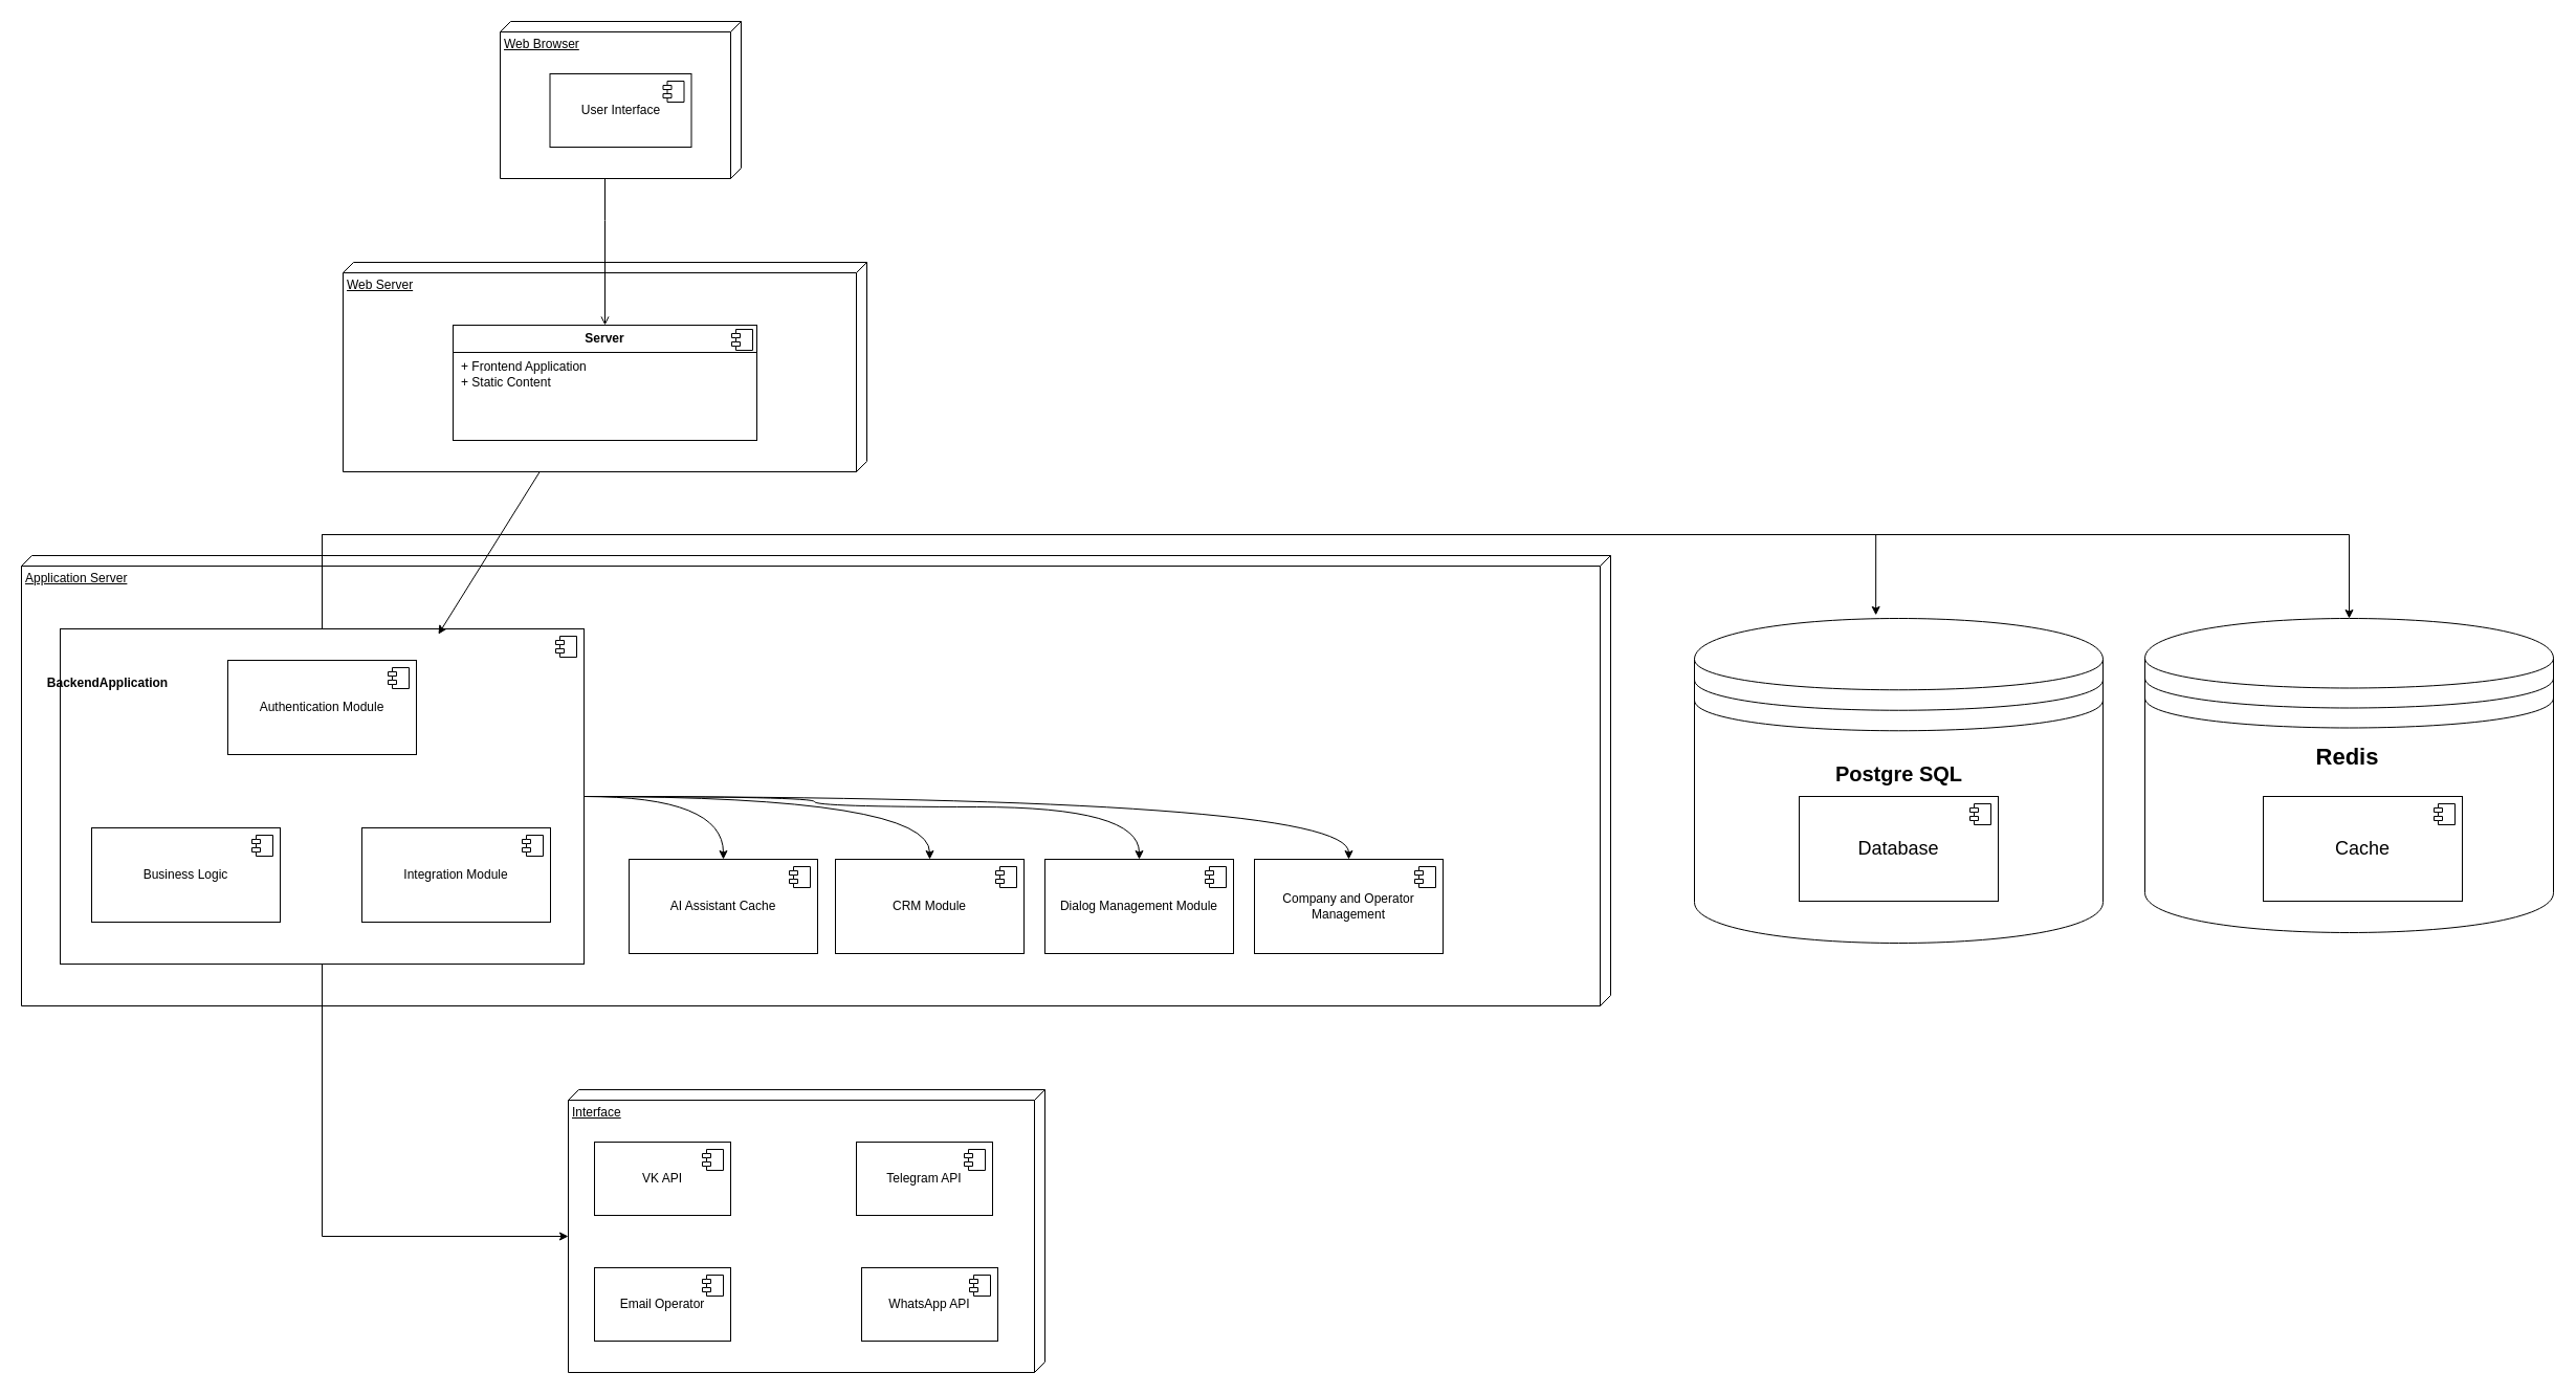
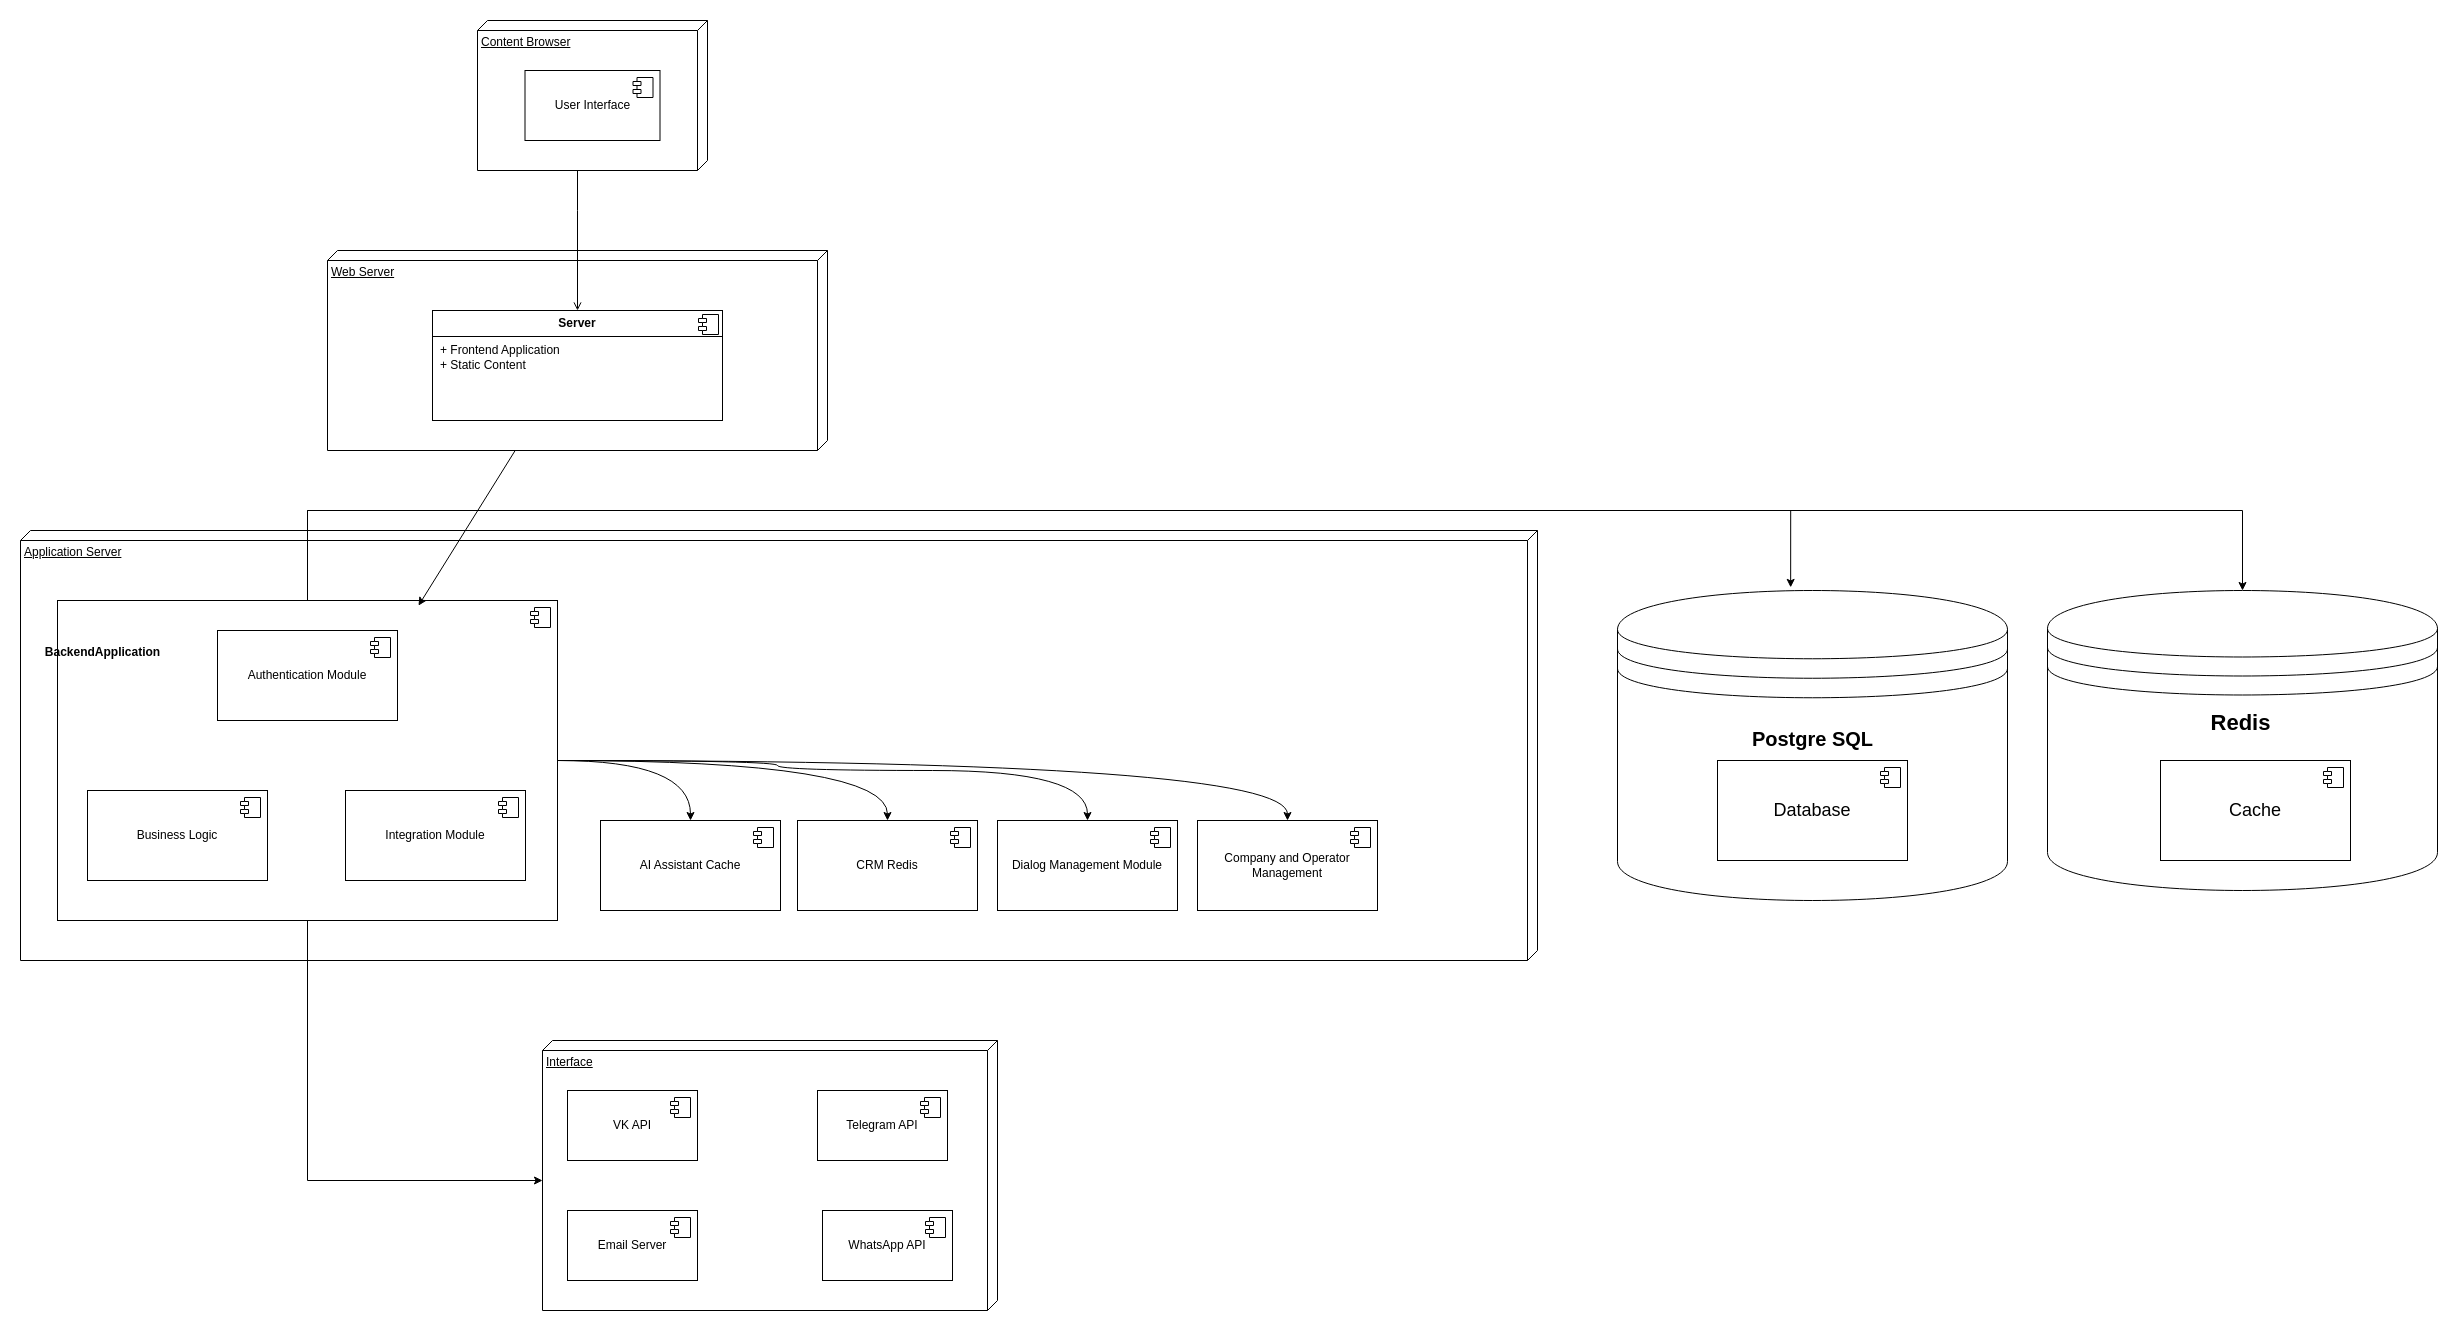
  <mxCell id="0" />
  <mxCell id="1" parent="0" />
- <mxCell id="2" value="Web Browser&lt;div&gt;&lt;br&gt;&lt;/div&gt;" style="verticalAlign=top;align=left;spacingTop=8;spacingLeft=2;spacingRight=12;shape=cube;size=10;direction=south;fontStyle=4;html=1;whiteSpace=wrap;" vertex="1" parent="1"><mxGeometry x="477" y="20" width="230" height="150" as="geometry" /></mxCell>
+ <mxCell id="2" value="Content Browser&lt;div&gt;&lt;br&gt;&lt;/div&gt;" style="verticalAlign=top;align=left;spacingTop=8;spacingLeft=2;spacingRight=12;shape=cube;size=10;direction=south;fontStyle=4;html=1;whiteSpace=wrap;" vertex="1" parent="1"><mxGeometry x="477" y="20" width="230" height="150" as="geometry" /></mxCell>
  <mxCell id="3" value="User Interface" style="html=1;dropTarget=0;whiteSpace=wrap;" vertex="1" parent="1"><mxGeometry x="524.5" y="70" width="135" height="70" as="geometry" /></mxCell>
  <mxCell id="4" value="" style="shape=module;jettyWidth=8;jettyHeight=4;" vertex="1" parent="3"><mxGeometry x="1" width="20" height="20" relative="1" as="geometry"><mxPoint x="-27" y="7" as="offset" /></mxGeometry></mxCell>
  <mxCell id="5" value="Web Server" style="verticalAlign=top;align=left;spacingTop=8;spacingLeft=2;spacingRight=12;shape=cube;size=10;direction=south;fontStyle=4;html=1;whiteSpace=wrap;" vertex="1" parent="1"><mxGeometry x="327" y="250" width="500" height="200" as="geometry" /></mxCell>
  <mxCell id="6" value="&lt;p style=&quot;margin:0px;margin-top:6px;text-align:center;&quot;&gt;&lt;b&gt;Server&lt;/b&gt;&lt;/p&gt;&lt;hr size=&quot;1&quot; style=&quot;border-style:solid;&quot;&gt;&lt;p style=&quot;margin:0px;margin-left:8px;&quot;&gt;+ Frontend Application&amp;nbsp;&lt;br&gt;+ Static Content&amp;nbsp;&lt;/p&gt;" style="align=left;overflow=fill;html=1;dropTarget=0;whiteSpace=wrap;" vertex="1" parent="1"><mxGeometry x="432" y="310" width="290" height="110" as="geometry" /></mxCell>
  <mxCell id="7" value="" style="shape=component;jettyWidth=8;jettyHeight=4;" vertex="1" parent="6"><mxGeometry x="1" width="20" height="20" relative="1" as="geometry"><mxPoint x="-24" y="4" as="offset" /></mxGeometry></mxCell>
  <mxCell id="8" value="Application Server" style="verticalAlign=top;align=left;spacingTop=8;spacingLeft=2;spacingRight=12;shape=cube;size=10;direction=south;fontStyle=4;html=1;whiteSpace=wrap;" vertex="1" parent="1"><mxGeometry x="20" y="530" width="1517" height="430" as="geometry" /></mxCell>
  <mxCell id="9" style="edgeStyle=orthogonalEdgeStyle;rounded=0;orthogonalLoop=1;jettySize=auto;html=1;entryX=0.5;entryY=0;entryDx=0;entryDy=0;curved=1;" edge="1" parent="1" source="14" target="22"><mxGeometry relative="1" as="geometry" /></mxCell>
  <mxCell id="10" style="edgeStyle=orthogonalEdgeStyle;rounded=0;orthogonalLoop=1;jettySize=auto;html=1;entryX=0.5;entryY=0;entryDx=0;entryDy=0;curved=1;" edge="1" parent="1" source="14" target="24"><mxGeometry relative="1" as="geometry" /></mxCell>
  <mxCell id="11" style="edgeStyle=orthogonalEdgeStyle;rounded=0;orthogonalLoop=1;jettySize=auto;html=1;curved=1;" edge="1" parent="1" source="14" target="26"><mxGeometry relative="1" as="geometry"><Array as="points"><mxPoint x="777" y="760" /><mxPoint x="777" y="770" /><mxPoint x="1087" y="770" /></Array></mxGeometry></mxCell>
  <mxCell id="12" style="edgeStyle=orthogonalEdgeStyle;rounded=0;orthogonalLoop=1;jettySize=auto;html=1;entryX=0.5;entryY=0;entryDx=0;entryDy=0;curved=1;" edge="1" parent="1" source="14" target="28"><mxGeometry relative="1" as="geometry" /></mxCell>
  <mxCell id="13" style="edgeStyle=orthogonalEdgeStyle;rounded=0;orthogonalLoop=1;jettySize=auto;html=1;entryX=0.5;entryY=0;entryDx=0;entryDy=0;" edge="1" parent="1" source="14" target="34"><mxGeometry relative="1" as="geometry"><Array as="points"><mxPoint x="307" y="510" /><mxPoint x="2242" y="510" /></Array></mxGeometry></mxCell>
  <mxCell id="14" value="" style="html=1;dropTarget=0;whiteSpace=wrap;" vertex="1" parent="1"><mxGeometry x="57" y="600" width="500" height="320" as="geometry" /></mxCell>
  <mxCell id="15" value="" style="shape=module;jettyWidth=8;jettyHeight=4;" vertex="1" parent="14"><mxGeometry x="1" width="20" height="20" relative="1" as="geometry"><mxPoint x="-27" y="7" as="offset" /></mxGeometry></mxCell>
  <mxCell id="16" value="Authentication Module" style="html=1;dropTarget=0;whiteSpace=wrap;" vertex="1" parent="1"><mxGeometry x="217" y="630" width="180" height="90" as="geometry" /></mxCell>
  <mxCell id="17" value="" style="shape=module;jettyWidth=8;jettyHeight=4;" vertex="1" parent="16"><mxGeometry x="1" width="20" height="20" relative="1" as="geometry"><mxPoint x="-27" y="7" as="offset" /></mxGeometry></mxCell>
  <mxCell id="18" value="Business Logic" style="html=1;dropTarget=0;whiteSpace=wrap;" vertex="1" parent="1"><mxGeometry x="87" y="790" width="180" height="90" as="geometry" /></mxCell>
  <mxCell id="19" value="" style="shape=module;jettyWidth=8;jettyHeight=4;" vertex="1" parent="18"><mxGeometry x="1" width="20" height="20" relative="1" as="geometry"><mxPoint x="-27" y="7" as="offset" /></mxGeometry></mxCell>
  <mxCell id="20" value="Integration Module" style="html=1;dropTarget=0;whiteSpace=wrap;" vertex="1" parent="1"><mxGeometry x="345" y="790" width="180" height="90" as="geometry" /></mxCell>
  <mxCell id="21" value="" style="shape=module;jettyWidth=8;jettyHeight=4;" vertex="1" parent="20"><mxGeometry x="1" width="20" height="20" relative="1" as="geometry"><mxPoint x="-27" y="7" as="offset" /></mxGeometry></mxCell>
  <mxCell id="22" value="AI Assistant Cache" style="html=1;dropTarget=0;whiteSpace=wrap;" vertex="1" parent="1"><mxGeometry x="600" y="820" width="180" height="90" as="geometry" /></mxCell>
  <mxCell id="23" value="" style="shape=module;jettyWidth=8;jettyHeight=4;" vertex="1" parent="22"><mxGeometry x="1" width="20" height="20" relative="1" as="geometry"><mxPoint x="-27" y="7" as="offset" /></mxGeometry></mxCell>
- <mxCell id="24" value="CRM Module" style="html=1;dropTarget=0;whiteSpace=wrap;" vertex="1" parent="1"><mxGeometry x="797" y="820" width="180" height="90" as="geometry" /></mxCell>
+ <mxCell id="24" value="CRM Redis" style="html=1;dropTarget=0;whiteSpace=wrap;" vertex="1" parent="1"><mxGeometry x="797" y="820" width="180" height="90" as="geometry" /></mxCell>
  <mxCell id="25" value="" style="shape=module;jettyWidth=8;jettyHeight=4;" vertex="1" parent="24"><mxGeometry x="1" width="20" height="20" relative="1" as="geometry"><mxPoint x="-27" y="7" as="offset" /></mxGeometry></mxCell>
  <mxCell id="26" value="Dialog Management Module" style="html=1;dropTarget=0;whiteSpace=wrap;" vertex="1" parent="1"><mxGeometry x="997" y="820" width="180" height="90" as="geometry" /></mxCell>
  <mxCell id="27" value="" style="shape=module;jettyWidth=8;jettyHeight=4;" vertex="1" parent="26"><mxGeometry x="1" width="20" height="20" relative="1" as="geometry"><mxPoint x="-27" y="7" as="offset" /></mxGeometry></mxCell>
  <mxCell id="28" value="Company and Operator Management" style="html=1;dropTarget=0;whiteSpace=wrap;" vertex="1" parent="1"><mxGeometry x="1197" y="820" width="180" height="90" as="geometry" /></mxCell>
  <mxCell id="29" value="" style="shape=module;jettyWidth=8;jettyHeight=4;" vertex="1" parent="28"><mxGeometry x="1" width="20" height="20" relative="1" as="geometry"><mxPoint x="-27" y="7" as="offset" /></mxGeometry></mxCell>
  <mxCell id="30" value="BackendApplication" style="text;align=center;fontStyle=1;verticalAlign=middle;spacingLeft=3;spacingRight=3;strokeColor=none;rotatable=0;points=[[0,0.5],[1,0.5]];portConstraint=eastwest;html=1;" vertex="1" parent="1"><mxGeometry x="62" y="639" width="80" height="26" as="geometry" /></mxCell>
  <mxCell id="31" style="edgeStyle=orthogonalEdgeStyle;rounded=0;orthogonalLoop=1;jettySize=auto;html=1;endArrow=open;" edge="1" parent="1" source="2" target="6"><mxGeometry relative="1" as="geometry"><Array as="points"><mxPoint x="577" y="210" /><mxPoint x="577" y="210" /></Array></mxGeometry></mxCell>
  <mxCell id="32" value="" style="edgeStyle=none;orthogonalLoop=1;jettySize=auto;html=1;rounded=0;entryX=0.722;entryY=0.016;entryDx=0;entryDy=0;entryPerimeter=0;" edge="1" parent="1" source="5" target="14"><mxGeometry width="100" relative="1" as="geometry"><mxPoint x="487" y="470" as="sourcePoint" /><mxPoint x="587" y="470" as="targetPoint" /><Array as="points" /></mxGeometry></mxCell>
  <mxCell id="33" value="" style="shape=datastore;whiteSpace=wrap;html=1;" vertex="1" parent="1"><mxGeometry x="1617" y="590" width="390" height="310" as="geometry" /></mxCell>
  <mxCell id="34" value="" style="shape=datastore;whiteSpace=wrap;html=1;" vertex="1" parent="1"><mxGeometry x="2047" y="590" width="390" height="300" as="geometry" /></mxCell>
  <mxCell id="35" value="&lt;font style=&quot;font-size: 20px;&quot;&gt;Postgre SQL&lt;/font&gt;" style="text;align=center;fontStyle=1;verticalAlign=middle;spacingLeft=3;spacingRight=3;strokeColor=none;rotatable=0;points=[[0,0.5],[1,0.5]];portConstraint=eastwest;html=1;" vertex="1" parent="1"><mxGeometry x="1772" y="725" width="80" height="26" as="geometry" /></mxCell>
  <mxCell id="36" value="&lt;font style=&quot;font-size: 22px;&quot;&gt;Redis&lt;/font&gt;" style="text;align=center;fontStyle=1;verticalAlign=middle;spacingLeft=3;spacingRight=3;strokeColor=none;rotatable=0;points=[[0,0.5],[1,0.5]];portConstraint=eastwest;html=1;" vertex="1" parent="1"><mxGeometry x="2200" y="710" width="80" height="26" as="geometry" /></mxCell>
  <mxCell id="37" value="&lt;font style=&quot;font-size: 18px;&quot;&gt;Database&lt;/font&gt;" style="html=1;dropTarget=0;whiteSpace=wrap;" vertex="1" parent="1"><mxGeometry x="1717" y="760" width="190" height="100" as="geometry" /></mxCell>
  <mxCell id="38" value="" style="shape=module;jettyWidth=8;jettyHeight=4;" vertex="1" parent="37"><mxGeometry x="1" width="20" height="20" relative="1" as="geometry"><mxPoint x="-27" y="7" as="offset" /></mxGeometry></mxCell>
  <mxCell id="39" value="&lt;font style=&quot;font-size: 18px;&quot;&gt;Cache&lt;/font&gt;" style="html=1;dropTarget=0;whiteSpace=wrap;" vertex="1" parent="1"><mxGeometry x="2160" y="760" width="190" height="100" as="geometry" /></mxCell>
  <mxCell id="40" value="" style="shape=module;jettyWidth=8;jettyHeight=4;" vertex="1" parent="39"><mxGeometry x="1" width="20" height="20" relative="1" as="geometry"><mxPoint x="-27" y="7" as="offset" /></mxGeometry></mxCell>
  <mxCell id="41" style="edgeStyle=orthogonalEdgeStyle;rounded=0;orthogonalLoop=1;jettySize=auto;html=1;entryX=0.444;entryY=-0.01;entryDx=0;entryDy=0;entryPerimeter=0;" edge="1" parent="1" source="14" target="33"><mxGeometry relative="1" as="geometry"><Array as="points"><mxPoint x="307" y="510" /><mxPoint x="1790" y="510" /></Array></mxGeometry></mxCell>
  <mxCell id="42" value="Interface" style="verticalAlign=top;align=left;spacingTop=8;spacingLeft=2;spacingRight=12;shape=cube;size=10;direction=south;fontStyle=4;html=1;whiteSpace=wrap;" vertex="1" parent="1"><mxGeometry x="542" y="1040" width="455" height="270" as="geometry" /></mxCell>
  <mxCell id="43" value="VK API" style="html=1;dropTarget=0;whiteSpace=wrap;" vertex="1" parent="1"><mxGeometry x="567" y="1090" width="130" height="70" as="geometry" /></mxCell>
  <mxCell id="44" value="" style="shape=module;jettyWidth=8;jettyHeight=4;" vertex="1" parent="43"><mxGeometry x="1" width="20" height="20" relative="1" as="geometry"><mxPoint x="-27" y="7" as="offset" /></mxGeometry></mxCell>
  <mxCell id="45" value="Telegram API" style="html=1;dropTarget=0;whiteSpace=wrap;" vertex="1" parent="1"><mxGeometry x="817" y="1090" width="130" height="70" as="geometry" /></mxCell>
  <mxCell id="46" value="" style="shape=module;jettyWidth=8;jettyHeight=4;" vertex="1" parent="45"><mxGeometry x="1" width="20" height="20" relative="1" as="geometry"><mxPoint x="-27" y="7" as="offset" /></mxGeometry></mxCell>
- <mxCell id="47" value="Email Operator" style="html=1;dropTarget=0;whiteSpace=wrap;" vertex="1" parent="1"><mxGeometry x="567" y="1210" width="130" height="70" as="geometry" /></mxCell>
+ <mxCell id="47" value="Email Server" style="html=1;dropTarget=0;whiteSpace=wrap;" vertex="1" parent="1"><mxGeometry x="567" y="1210" width="130" height="70" as="geometry" /></mxCell>
  <mxCell id="48" value="" style="shape=module;jettyWidth=8;jettyHeight=4;" vertex="1" parent="47"><mxGeometry x="1" width="20" height="20" relative="1" as="geometry"><mxPoint x="-27" y="7" as="offset" /></mxGeometry></mxCell>
  <mxCell id="49" value="WhatsApp API" style="html=1;dropTarget=0;whiteSpace=wrap;" vertex="1" parent="1"><mxGeometry x="822" y="1210" width="130" height="70" as="geometry" /></mxCell>
  <mxCell id="50" value="" style="shape=module;jettyWidth=8;jettyHeight=4;" vertex="1" parent="49"><mxGeometry x="1" width="20" height="20" relative="1" as="geometry"><mxPoint x="-27" y="7" as="offset" /></mxGeometry></mxCell>
  <mxCell id="51" style="edgeStyle=orthogonalEdgeStyle;rounded=0;orthogonalLoop=1;jettySize=auto;html=1;entryX=0;entryY=0;entryDx=140;entryDy=455;entryPerimeter=0;" edge="1" parent="1" source="14" target="42"><mxGeometry relative="1" as="geometry" /></mxCell>
